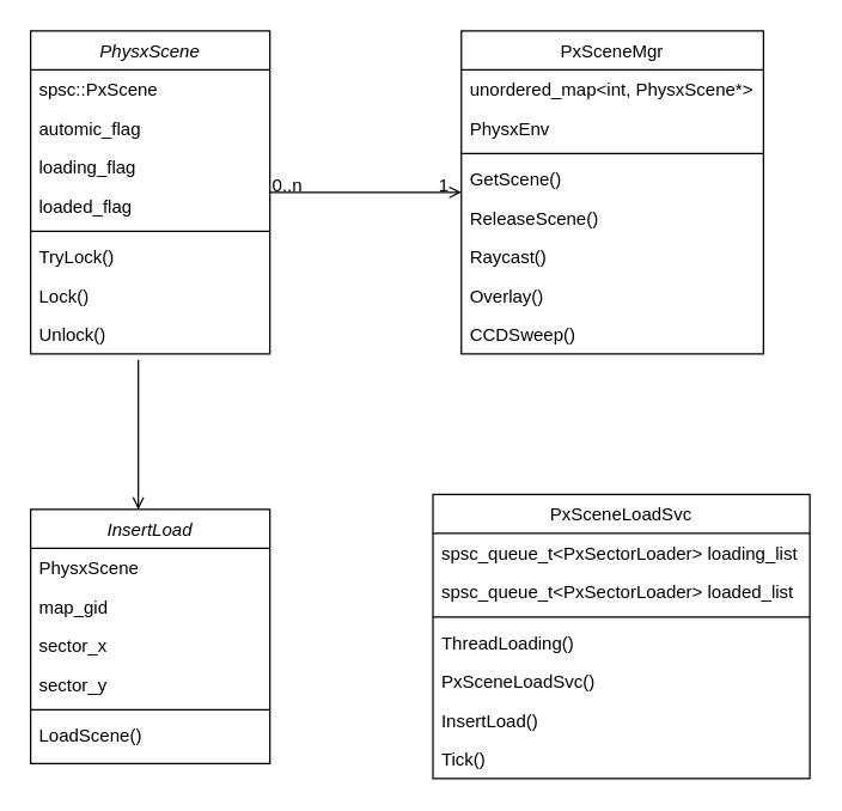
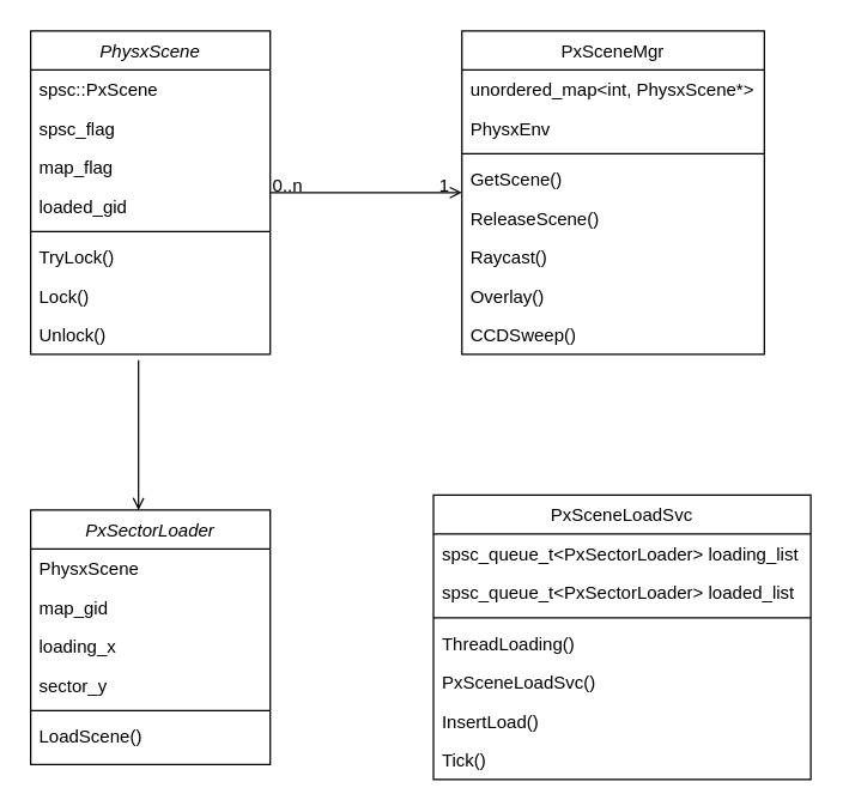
  <mxCell id="0" />
  <mxCell id="1" parent="0" />
  <mxCell id="2" value="PhysxScene" style="swimlane;fontStyle=2;align=center;verticalAlign=top;childLayout=stackLayout;horizontal=1;startSize=26;horizontalStack=0;resizeParent=1;resizeLast=0;collapsible=1;marginBottom=0;rounded=0;shadow=0;strokeWidth=1;" parent="1" vertex="1"><mxGeometry x="20" y="20" width="160" height="216" as="geometry"><mxRectangle x="230" y="140" width="160" height="26" as="alternateBounds" /></mxGeometry></mxCell>
  <mxCell id="3" value="spsc::PxScene" style="text;align=left;verticalAlign=top;spacingLeft=4;spacingRight=4;overflow=hidden;rotatable=0;points=[[0,0.5],[1,0.5]];portConstraint=eastwest;" parent="2" vertex="1"><mxGeometry y="26" width="160" height="26" as="geometry" /></mxCell>
- <mxCell id="4" value="automic_flag" style="text;align=left;verticalAlign=top;spacingLeft=4;spacingRight=4;overflow=hidden;rotatable=0;points=[[0,0.5],[1,0.5]];portConstraint=eastwest;rounded=0;shadow=0;html=0;" parent="2" vertex="1"><mxGeometry y="52" width="160" height="26" as="geometry" /></mxCell>
- <mxCell id="5" value="loading_flag" style="text;align=left;verticalAlign=top;spacingLeft=4;spacingRight=4;overflow=hidden;rotatable=0;points=[[0,0.5],[1,0.5]];portConstraint=eastwest;rounded=0;shadow=0;html=0;" parent="2" vertex="1"><mxGeometry y="78" width="160" height="26" as="geometry" /></mxCell>
- <mxCell id="6" value="loaded_flag" style="text;align=left;verticalAlign=top;spacingLeft=4;spacingRight=4;overflow=hidden;rotatable=0;points=[[0,0.5],[1,0.5]];portConstraint=eastwest;" parent="2" vertex="1"><mxGeometry y="104" width="160" height="26" as="geometry" /></mxCell>
+ <mxCell id="4" value="spsc_flag" style="text;align=left;verticalAlign=top;spacingLeft=4;spacingRight=4;overflow=hidden;rotatable=0;points=[[0,0.5],[1,0.5]];portConstraint=eastwest;rounded=0;shadow=0;html=0;" parent="2" vertex="1"><mxGeometry y="52" width="160" height="26" as="geometry" /></mxCell>
+ <mxCell id="5" value="map_flag" style="text;align=left;verticalAlign=top;spacingLeft=4;spacingRight=4;overflow=hidden;rotatable=0;points=[[0,0.5],[1,0.5]];portConstraint=eastwest;rounded=0;shadow=0;html=0;" parent="2" vertex="1"><mxGeometry y="78" width="160" height="26" as="geometry" /></mxCell>
+ <mxCell id="6" value="loaded_gid" style="text;align=left;verticalAlign=top;spacingLeft=4;spacingRight=4;overflow=hidden;rotatable=0;points=[[0,0.5],[1,0.5]];portConstraint=eastwest;" parent="2" vertex="1"><mxGeometry y="104" width="160" height="26" as="geometry" /></mxCell>
  <mxCell id="7" value="" style="line;html=1;strokeWidth=1;align=left;verticalAlign=middle;spacingTop=-1;spacingLeft=3;spacingRight=3;rotatable=0;labelPosition=right;points=[];portConstraint=eastwest;" parent="2" vertex="1"><mxGeometry y="130" width="160" height="8" as="geometry" /></mxCell>
  <mxCell id="8" value="TryLock()" style="text;align=left;verticalAlign=top;spacingLeft=4;spacingRight=4;overflow=hidden;rotatable=0;points=[[0,0.5],[1,0.5]];portConstraint=eastwest;" vertex="1" parent="2"><mxGeometry y="138" width="160" height="26" as="geometry" /></mxCell>
  <mxCell id="9" value="Lock()" style="text;align=left;verticalAlign=top;spacingLeft=4;spacingRight=4;overflow=hidden;rotatable=0;points=[[0,0.5],[1,0.5]];portConstraint=eastwest;" vertex="1" parent="2"><mxGeometry y="164" width="160" height="26" as="geometry" /></mxCell>
  <mxCell id="10" value="Unlock()" style="text;align=left;verticalAlign=top;spacingLeft=4;spacingRight=4;overflow=hidden;rotatable=0;points=[[0,0.5],[1,0.5]];portConstraint=eastwest;" vertex="1" parent="2"><mxGeometry y="190" width="160" height="26" as="geometry" /></mxCell>
  <mxCell id="11" value="PxSceneMgr" style="swimlane;fontStyle=0;align=center;verticalAlign=top;childLayout=stackLayout;horizontal=1;startSize=26;horizontalStack=0;resizeParent=1;resizeLast=0;collapsible=1;marginBottom=0;rounded=0;shadow=0;strokeWidth=1;" parent="1" vertex="1"><mxGeometry x="308" y="20" width="202" height="216" as="geometry"><mxRectangle x="550" y="140" width="160" height="26" as="alternateBounds" /></mxGeometry></mxCell>
  <mxCell id="12" value="unordered_map&lt;int, PhysxScene*&gt;" style="text;align=left;verticalAlign=top;spacingLeft=4;spacingRight=4;overflow=hidden;rotatable=0;points=[[0,0.5],[1,0.5]];portConstraint=eastwest;rounded=0;shadow=0;html=0;" parent="11" vertex="1"><mxGeometry y="26" width="202" height="26" as="geometry" /></mxCell>
  <mxCell id="13" value="PhysxEnv" style="text;align=left;verticalAlign=top;spacingLeft=4;spacingRight=4;overflow=hidden;rotatable=0;points=[[0,0.5],[1,0.5]];portConstraint=eastwest;rounded=0;shadow=0;html=0;" parent="11" vertex="1"><mxGeometry y="52" width="202" height="26" as="geometry" /></mxCell>
  <mxCell id="14" value="" style="line;html=1;strokeWidth=1;align=left;verticalAlign=middle;spacingTop=-1;spacingLeft=3;spacingRight=3;rotatable=0;labelPosition=right;points=[];portConstraint=eastwest;" parent="11" vertex="1"><mxGeometry y="78" width="202" height="8" as="geometry" /></mxCell>
  <mxCell id="15" value="GetScene()" style="text;align=left;verticalAlign=top;spacingLeft=4;spacingRight=4;overflow=hidden;rotatable=0;points=[[0,0.5],[1,0.5]];portConstraint=eastwest;" parent="11" vertex="1"><mxGeometry y="86" width="202" height="26" as="geometry" /></mxCell>
  <mxCell id="16" value="ReleaseScene()" style="text;align=left;verticalAlign=top;spacingLeft=4;spacingRight=4;overflow=hidden;rotatable=0;points=[[0,0.5],[1,0.5]];portConstraint=eastwest;" parent="11" vertex="1"><mxGeometry y="112" width="202" height="26" as="geometry" /></mxCell>
  <mxCell id="17" value="Raycast()" style="text;align=left;verticalAlign=top;spacingLeft=4;spacingRight=4;overflow=hidden;rotatable=0;points=[[0,0.5],[1,0.5]];portConstraint=eastwest;" vertex="1" parent="11"><mxGeometry y="138" width="202" height="26" as="geometry" /></mxCell>
  <mxCell id="18" value="Overlay()" style="text;align=left;verticalAlign=top;spacingLeft=4;spacingRight=4;overflow=hidden;rotatable=0;points=[[0,0.5],[1,0.5]];portConstraint=eastwest;" vertex="1" parent="11"><mxGeometry y="164" width="202" height="26" as="geometry" /></mxCell>
  <mxCell id="19" value="CCDSweep()" style="text;align=left;verticalAlign=top;spacingLeft=4;spacingRight=4;overflow=hidden;rotatable=0;points=[[0,0.5],[1,0.5]];portConstraint=eastwest;" vertex="1" parent="11"><mxGeometry y="190" width="202" height="26" as="geometry" /></mxCell>
  <mxCell id="20" value="" style="endArrow=open;shadow=0;strokeWidth=1;rounded=0;endFill=1;edgeStyle=elbowEdgeStyle;elbow=vertical;" parent="1" source="2" target="11" edge="1"><mxGeometry x="0.5" y="41" relative="1" as="geometry"><mxPoint x="180" y="92" as="sourcePoint" /><mxPoint x="340" y="92" as="targetPoint" /><mxPoint x="-40" y="32" as="offset" /></mxGeometry></mxCell>
  <mxCell id="21" value="0..n" style="resizable=0;align=left;verticalAlign=bottom;labelBackgroundColor=none;fontSize=12;" parent="20" connectable="0" vertex="1"><mxGeometry x="-1" relative="1" as="geometry"><mxPoint y="4" as="offset" /></mxGeometry></mxCell>
  <mxCell id="22" value="1" style="resizable=0;align=right;verticalAlign=bottom;labelBackgroundColor=none;fontSize=12;" parent="20" connectable="0" vertex="1"><mxGeometry x="1" relative="1" as="geometry"><mxPoint x="-7" y="4" as="offset" /></mxGeometry></mxCell>
- <mxCell id="23" value="InsertLoad" style="swimlane;fontStyle=2;align=center;verticalAlign=top;childLayout=stackLayout;horizontal=1;startSize=26;horizontalStack=0;resizeParent=1;resizeLast=0;collapsible=1;marginBottom=0;rounded=0;shadow=0;strokeWidth=1;" vertex="1" parent="1"><mxGeometry x="20" y="340" width="160" height="170" as="geometry"><mxRectangle x="230" y="140" width="160" height="26" as="alternateBounds" /></mxGeometry></mxCell>
+ <mxCell id="23" value="PxSectorLoader" style="swimlane;fontStyle=2;align=center;verticalAlign=top;childLayout=stackLayout;horizontal=1;startSize=26;horizontalStack=0;resizeParent=1;resizeLast=0;collapsible=1;marginBottom=0;rounded=0;shadow=0;strokeWidth=1;" vertex="1" parent="1"><mxGeometry x="20" y="340" width="160" height="170" as="geometry"><mxRectangle x="230" y="140" width="160" height="26" as="alternateBounds" /></mxGeometry></mxCell>
  <mxCell id="24" value="PhysxScene" style="text;align=left;verticalAlign=top;spacingLeft=4;spacingRight=4;overflow=hidden;rotatable=0;points=[[0,0.5],[1,0.5]];portConstraint=eastwest;" vertex="1" parent="23"><mxGeometry y="26" width="160" height="26" as="geometry" /></mxCell>
  <mxCell id="25" value="map_gid" style="text;align=left;verticalAlign=top;spacingLeft=4;spacingRight=4;overflow=hidden;rotatable=0;points=[[0,0.5],[1,0.5]];portConstraint=eastwest;rounded=0;shadow=0;html=0;" vertex="1" parent="23"><mxGeometry y="52" width="160" height="26" as="geometry" /></mxCell>
- <mxCell id="26" value="sector_x" style="text;align=left;verticalAlign=top;spacingLeft=4;spacingRight=4;overflow=hidden;rotatable=0;points=[[0,0.5],[1,0.5]];portConstraint=eastwest;rounded=0;shadow=0;html=0;" vertex="1" parent="23"><mxGeometry y="78" width="160" height="26" as="geometry" /></mxCell>
+ <mxCell id="26" value="loading_x" style="text;align=left;verticalAlign=top;spacingLeft=4;spacingRight=4;overflow=hidden;rotatable=0;points=[[0,0.5],[1,0.5]];portConstraint=eastwest;rounded=0;shadow=0;html=0;" vertex="1" parent="23"><mxGeometry y="78" width="160" height="26" as="geometry" /></mxCell>
  <mxCell id="27" value="sector_y" style="text;align=left;verticalAlign=top;spacingLeft=4;spacingRight=4;overflow=hidden;rotatable=0;points=[[0,0.5],[1,0.5]];portConstraint=eastwest;" vertex="1" parent="23"><mxGeometry y="104" width="160" height="26" as="geometry" /></mxCell>
  <mxCell id="28" value="" style="line;html=1;strokeWidth=1;align=left;verticalAlign=middle;spacingTop=-1;spacingLeft=3;spacingRight=3;rotatable=0;labelPosition=right;points=[];portConstraint=eastwest;" vertex="1" parent="23"><mxGeometry y="130" width="160" height="8" as="geometry" /></mxCell>
  <mxCell id="29" value="LoadScene()" style="text;align=left;verticalAlign=top;spacingLeft=4;spacingRight=4;overflow=hidden;rotatable=0;points=[[0,0.5],[1,0.5]];portConstraint=eastwest;" vertex="1" parent="23"><mxGeometry y="138" width="160" height="22" as="geometry" /></mxCell>
  <mxCell id="30" value="PxSceneLoadSvc" style="swimlane;fontStyle=0;align=center;verticalAlign=top;childLayout=stackLayout;horizontal=1;startSize=26;horizontalStack=0;resizeParent=1;resizeLast=0;collapsible=1;marginBottom=0;rounded=0;shadow=0;strokeWidth=1;" vertex="1" parent="1"><mxGeometry x="289" y="330" width="252" height="190" as="geometry"><mxRectangle x="550" y="140" width="160" height="26" as="alternateBounds" /></mxGeometry></mxCell>
  <mxCell id="31" value="spsc_queue_t&lt;PxSectorLoader&gt; loading_list" style="text;align=left;verticalAlign=top;spacingLeft=4;spacingRight=4;overflow=hidden;rotatable=0;points=[[0,0.5],[1,0.5]];portConstraint=eastwest;rounded=0;shadow=0;html=0;" vertex="1" parent="30"><mxGeometry y="26" width="252" height="26" as="geometry" /></mxCell>
  <mxCell id="32" value="spsc_queue_t&lt;PxSectorLoader&gt; loaded_list" style="text;align=left;verticalAlign=top;spacingLeft=4;spacingRight=4;overflow=hidden;rotatable=0;points=[[0,0.5],[1,0.5]];portConstraint=eastwest;rounded=0;shadow=0;html=0;" vertex="1" parent="30"><mxGeometry y="52" width="252" height="26" as="geometry" /></mxCell>
  <mxCell id="33" value="" style="line;html=1;strokeWidth=1;align=left;verticalAlign=middle;spacingTop=-1;spacingLeft=3;spacingRight=3;rotatable=0;labelPosition=right;points=[];portConstraint=eastwest;" vertex="1" parent="30"><mxGeometry y="78" width="252" height="8" as="geometry" /></mxCell>
  <mxCell id="34" value="ThreadLoading()" style="text;align=left;verticalAlign=top;spacingLeft=4;spacingRight=4;overflow=hidden;rotatable=0;points=[[0,0.5],[1,0.5]];portConstraint=eastwest;" vertex="1" parent="30"><mxGeometry y="86" width="252" height="26" as="geometry" /></mxCell>
  <mxCell id="35" value="PxSceneLoadSvc()" style="text;align=left;verticalAlign=top;spacingLeft=4;spacingRight=4;overflow=hidden;rotatable=0;points=[[0,0.5],[1,0.5]];portConstraint=eastwest;" vertex="1" parent="30"><mxGeometry y="112" width="252" height="26" as="geometry" /></mxCell>
  <mxCell id="36" value="InsertLoad()" style="text;align=left;verticalAlign=top;spacingLeft=4;spacingRight=4;overflow=hidden;rotatable=0;points=[[0,0.5],[1,0.5]];portConstraint=eastwest;" vertex="1" parent="30"><mxGeometry y="138" width="252" height="26" as="geometry" /></mxCell>
  <mxCell id="37" value="Tick()" style="text;align=left;verticalAlign=top;spacingLeft=4;spacingRight=4;overflow=hidden;rotatable=0;points=[[0,0.5],[1,0.5]];portConstraint=eastwest;" vertex="1" parent="30"><mxGeometry y="164" width="252" height="26" as="geometry" /></mxCell>
  <mxCell id="38" value="" style="endArrow=open;shadow=0;strokeWidth=1;rounded=0;endFill=1;edgeStyle=elbowEdgeStyle;elbow=vertical;entryX=0.45;entryY=0;entryDx=0;entryDy=0;entryPerimeter=0;" edge="1" parent="1" target="23"><mxGeometry x="0.5" y="41" relative="1" as="geometry"><mxPoint x="92" y="240" as="sourcePoint" /><mxPoint x="98" y="330" as="targetPoint" /><mxPoint x="-40" y="32" as="offset" /><Array as="points"><mxPoint x="238" y="260" /></Array></mxGeometry></mxCell>
